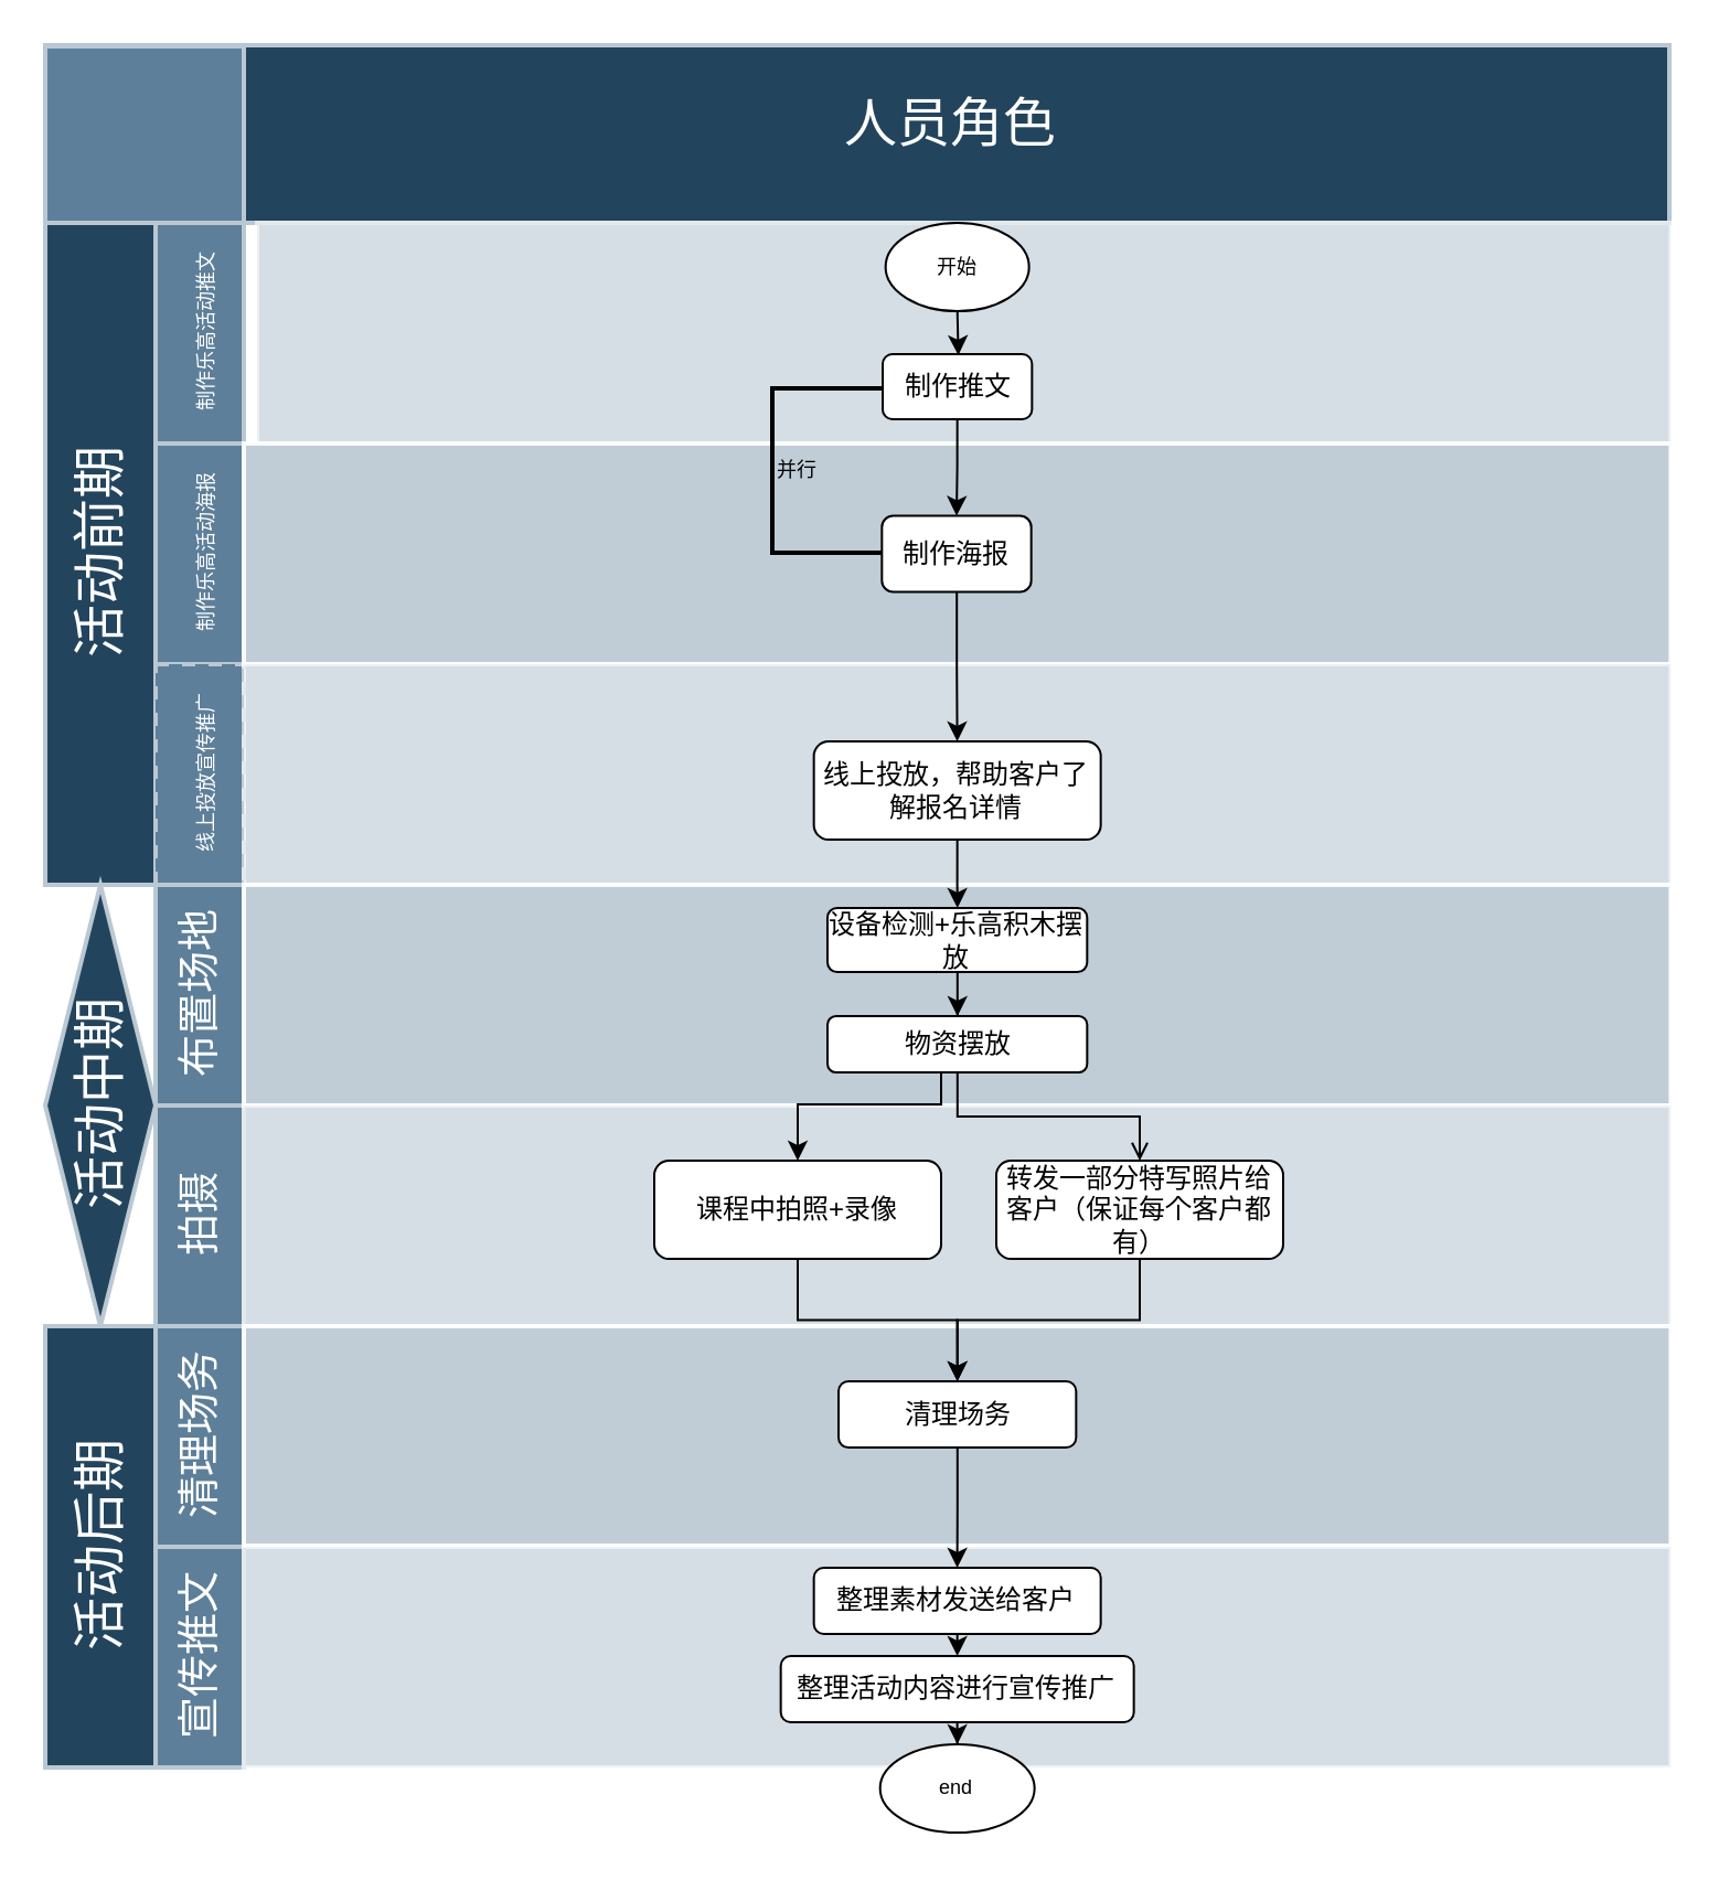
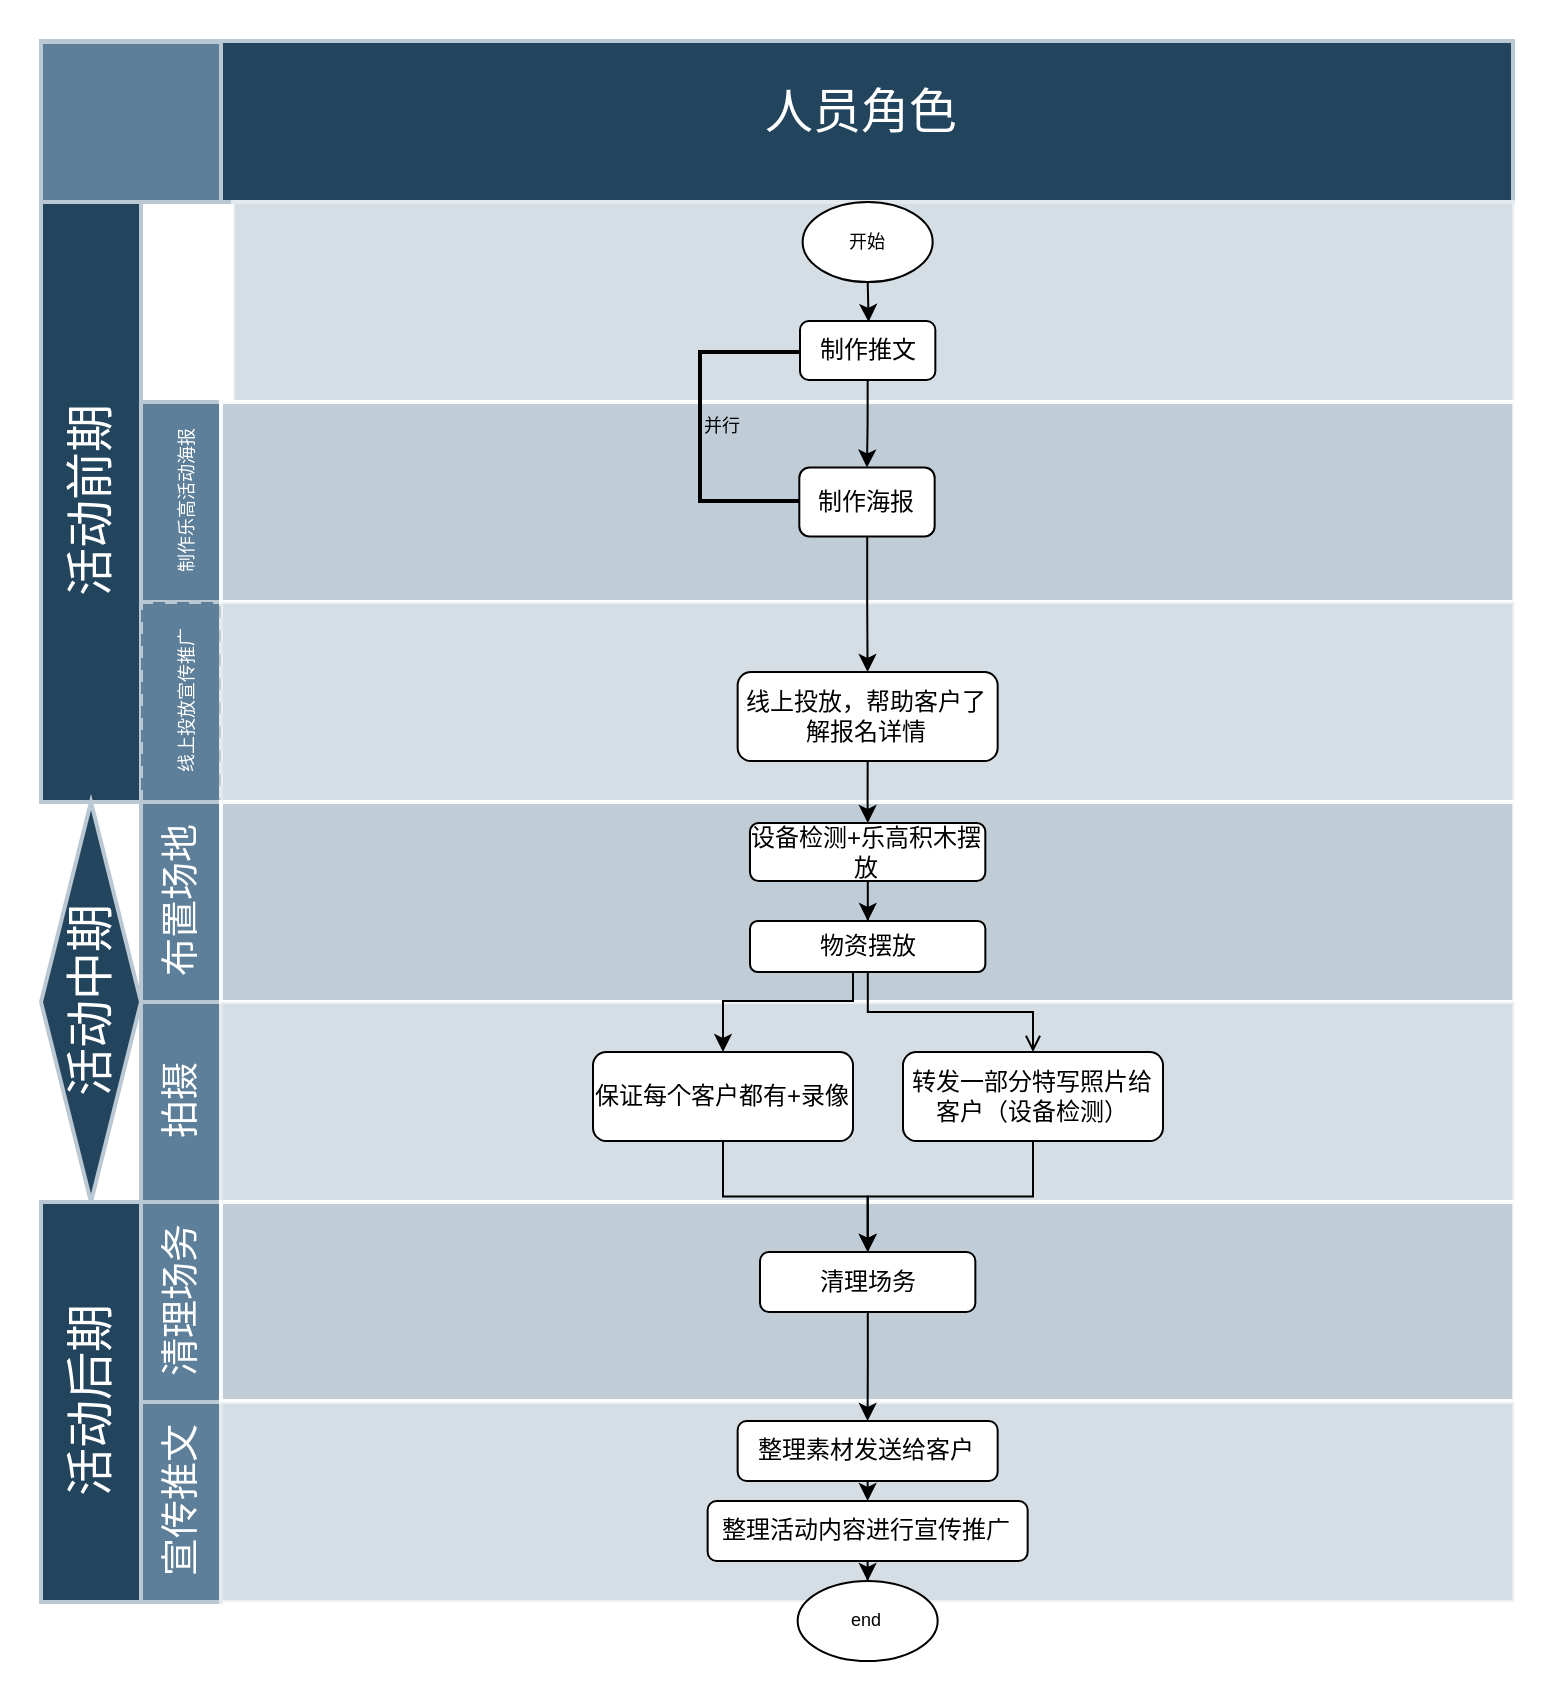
  <mxCell id="0" />
  <mxCell id="1" parent="0" />
  <mxCell id="2" value="人员角色" style="strokeColor=#BAC8D3;fillColor=#23445D;fontSize=24;strokeWidth=2;fontFamily=Helvetica;html=1;fontColor=#FFFFFF;fontStyle=0;spacingBottom=8;spacingRight=0;spacingLeft=83;" parent="1" vertex="1"><mxGeometry x="20" y="20" width="736" height="80.5" as="geometry" /></mxCell>
  <mxCell id="3" value="活动前期" style="strokeColor=#BAC8D3;fillColor=#23445D;fontSize=24;strokeWidth=2;horizontal=0;fontFamily=Helvetica;html=1;fontColor=#FFFFFF;fontStyle=0;movable=1;resizable=1;rotatable=1;deletable=1;editable=1;connectable=1;" parent="1" vertex="1"><mxGeometry x="20" y="100.5" width="50" height="300" as="geometry" /></mxCell>
- <mxCell id="4" value="&lt;font style=&quot;font-size: 9px;&quot;&gt;制作乐高活动推文&lt;/font&gt;" style="strokeColor=#BAC8D3;fillColor=#5d7f99;fontSize=19;strokeWidth=2;horizontal=0;fontFamily=Helvetica;html=1;labelBackgroundColor=none;fontColor=#FFFFFF;movable=1;resizable=1;rotatable=1;deletable=1;editable=1;connectable=1;" parent="1" vertex="1"><mxGeometry x="70" y="100.5" width="40" height="100" as="geometry" /></mxCell>
  <mxCell id="5" value="" style="strokeColor=#BAC8D3;fillColor=#5d7f99;fontSize=19;strokeWidth=2;fontFamily=Helvetica;html=1;labelBackgroundColor=none;fontColor=#FFFFFF;movable=1;resizable=1;rotatable=1;deletable=1;editable=1;connectable=1;" parent="1" vertex="1"><mxGeometry x="20" y="20.5" width="90" height="80" as="geometry" /></mxCell>
  <mxCell id="6" value="&lt;font style=&quot;font-size: 9px;&quot;&gt;制作乐高活动海报&lt;/font&gt;" style="strokeColor=#BAC8D3;fillColor=#5d7f99;fontSize=19;strokeWidth=2;horizontal=0;fontFamily=Helvetica;html=1;labelBackgroundColor=none;fontColor=#FFFFFF;movable=1;resizable=1;rotatable=1;deletable=1;editable=1;connectable=1;" parent="1" vertex="1"><mxGeometry x="70" y="200.5" width="40" height="100" as="geometry" /></mxCell>
  <mxCell id="7" value="&lt;font style=&quot;font-size: 9px;&quot;&gt;线上投放宣传推广&lt;/font&gt;" style="strokeColor=#BAC8D3;fillColor=#5d7f99;fontSize=19;strokeWidth=2;horizontal=0;fontFamily=Helvetica;html=1;labelBackgroundColor=none;fontColor=#FFFFFF;movable=1;resizable=1;rotatable=1;deletable=1;editable=1;connectable=1;dashed=1;" parent="1" vertex="1"><mxGeometry x="70" y="300.5" width="40" height="100" as="geometry" /></mxCell>
  <mxCell id="8" value="拍摄" style="strokeColor=#BAC8D3;fillColor=#5d7f99;fontSize=19;strokeWidth=2;horizontal=0;fontFamily=Helvetica;html=1;labelBackgroundColor=none;fontColor=#FFFFFF;movable=1;resizable=1;rotatable=1;deletable=1;editable=1;connectable=1;" parent="1" vertex="1"><mxGeometry x="70" y="500.5" width="40" height="100" as="geometry" /></mxCell>
  <mxCell id="9" value="布置场地" style="strokeColor=#BAC8D3;fillColor=#5d7f99;fontSize=19;strokeWidth=2;horizontal=0;fontFamily=Helvetica;html=1;labelBackgroundColor=none;fontColor=#FFFFFF;movable=1;resizable=1;rotatable=1;deletable=1;editable=1;connectable=1;" parent="1" vertex="1"><mxGeometry x="70" y="400.5" width="40" height="100" as="geometry" /></mxCell>
  <mxCell id="10" value="活动中期" style="rhombus;strokeColor=#BAC8D3;fillColor=#23445D;fontSize=24;strokeWidth=2;horizontal=0;fontFamily=Helvetica;html=1;fontColor=#FFFFFF;fontStyle=0;movable=1;resizable=1;rotatable=1;deletable=1;editable=1;connectable=1;" parent="1" vertex="1"><mxGeometry x="20" y="400.5" width="50" height="200" as="geometry" /></mxCell>
  <mxCell id="11" value="宣传推文" style="strokeColor=#BAC8D3;fillColor=#5d7f99;fontSize=19;strokeWidth=2;horizontal=0;fontFamily=Helvetica;html=1;labelBackgroundColor=none;fontColor=#FFFFFF;movable=1;resizable=1;rotatable=1;deletable=1;editable=1;connectable=1;" parent="1" vertex="1"><mxGeometry x="70" y="700.5" width="40" height="100" as="geometry" /></mxCell>
  <mxCell id="12" value="清理场务" style="strokeColor=#BAC8D3;fillColor=#5d7f99;fontSize=19;strokeWidth=2;horizontal=0;fontFamily=Helvetica;html=1;labelBackgroundColor=none;fontColor=#FFFFFF;movable=1;resizable=1;rotatable=1;deletable=1;editable=1;connectable=1;" parent="1" vertex="1"><mxGeometry x="70" y="600.5" width="40" height="100" as="geometry" /></mxCell>
  <mxCell id="13" value="活动后期" style="strokeColor=#BAC8D3;fillColor=#23445D;fontSize=24;strokeWidth=2;horizontal=0;fontFamily=Helvetica;html=1;fontColor=#FFFFFF;fontStyle=0;movable=1;resizable=1;rotatable=1;deletable=1;editable=1;connectable=1;" parent="1" vertex="1"><mxGeometry x="20" y="600.5" width="50" height="200" as="geometry" /></mxCell>
  <mxCell id="14" value="" style="strokeColor=#FFFFFF;fillColor=#BAC8D3;fontSize=18;strokeWidth=2;fontFamily=Helvetica;html=1;opacity=60;movable=1;resizable=1;rotatable=1;deletable=1;editable=1;connectable=1;" parent="1" vertex="1"><mxGeometry x="116" y="100.5" width="640.67" height="100" as="geometry" /></mxCell>
  <mxCell id="15" value="" style="strokeColor=#FFFFFF;fillColor=#BAC8D3;fontSize=18;strokeWidth=2;fontFamily=Helvetica;html=1;opacity=90;movable=1;resizable=1;rotatable=1;deletable=1;editable=1;connectable=1;" parent="1" vertex="1"><mxGeometry x="110" y="200.5" width="646.667" height="100" as="geometry" /></mxCell>
  <mxCell id="16" value="" style="strokeColor=#FFFFFF;fillColor=#BAC8D3;fontSize=18;strokeWidth=2;fontFamily=Helvetica;html=1;opacity=60;movable=1;resizable=1;rotatable=1;deletable=1;editable=1;connectable=1;" parent="1" vertex="1"><mxGeometry x="110" y="300.5" width="646.667" height="100" as="geometry" /></mxCell>
  <mxCell id="17" value="" style="strokeColor=#FFFFFF;fillColor=#BAC8D3;fontSize=18;strokeWidth=2;fontFamily=Helvetica;html=1;opacity=90;movable=1;resizable=1;rotatable=1;deletable=1;editable=1;connectable=1;" parent="1" vertex="1"><mxGeometry x="110" y="400.5" width="646.667" height="100" as="geometry" /></mxCell>
  <mxCell id="18" value="" style="strokeColor=#FFFFFF;fillColor=#BAC8D3;fontSize=18;strokeWidth=2;fontFamily=Helvetica;html=1;opacity=60;movable=1;resizable=1;rotatable=1;deletable=1;editable=1;connectable=1;" parent="1" vertex="1"><mxGeometry x="110" y="500.5" width="646.667" height="100" as="geometry" /></mxCell>
  <mxCell id="19" value="" style="strokeColor=#FFFFFF;fillColor=#BAC8D3;fontSize=18;strokeWidth=2;fontFamily=Helvetica;html=1;opacity=90;movable=1;resizable=1;rotatable=1;deletable=1;editable=1;connectable=1;" parent="1" vertex="1"><mxGeometry x="110" y="600.5" width="646.67" height="99.5" as="geometry" /></mxCell>
  <mxCell id="20" value="" style="strokeColor=#FFFFFF;fillColor=#BAC8D3;fontSize=18;strokeWidth=2;fontFamily=Helvetica;html=1;opacity=60;movable=1;resizable=1;rotatable=1;deletable=1;editable=1;connectable=1;" parent="1" vertex="1"><mxGeometry x="110" y="700.5" width="646.667" height="100" as="geometry" /></mxCell>
  <mxCell id="21" value="" style="group;movable=1;resizable=1;rotatable=1;deletable=1;editable=1;connectable=1;" parent="1" vertex="1" connectable="0"><mxGeometry x="110" y="60.5" width="646.667" height="40" as="geometry" /></mxCell>
  <mxCell id="22" style="edgeStyle=orthogonalEdgeStyle;rounded=0;orthogonalLoop=1;jettySize=auto;html=1;exitX=0.5;exitY=1;exitDx=0;exitDy=0;fontSize=9;" edge="1" parent="1" target="24"><mxGeometry relative="1" as="geometry"><mxPoint x="433.33" y="139.5" as="sourcePoint" /></mxGeometry></mxCell>
  <mxCell id="23" style="edgeStyle=orthogonalEdgeStyle;rounded=0;orthogonalLoop=1;jettySize=auto;html=1;exitX=0.5;exitY=1;exitDx=0;exitDy=0;entryX=0.5;entryY=0;entryDx=0;entryDy=0;fontSize=9;" edge="1" parent="1" source="24" target="26"><mxGeometry relative="1" as="geometry" /></mxCell>
  <mxCell id="24" value="制作推文" style="rounded=1;whiteSpace=wrap;html=1;movable=1;resizable=1;rotatable=1;deletable=1;editable=1;connectable=1;" vertex="1" parent="1"><mxGeometry x="399.5" y="160" width="67.67" height="29.5" as="geometry" /></mxCell>
  <mxCell id="25" style="edgeStyle=orthogonalEdgeStyle;rounded=0;orthogonalLoop=1;jettySize=auto;html=1;fontSize=9;" edge="1" parent="1" source="26" target="28"><mxGeometry relative="1" as="geometry" /></mxCell>
  <mxCell id="26" value="制作海报" style="rounded=1;whiteSpace=wrap;html=1;movable=1;resizable=1;rotatable=1;deletable=1;editable=1;connectable=1;" vertex="1" parent="1"><mxGeometry x="399.16" y="233.25" width="67.67" height="34.5" as="geometry" /></mxCell>
  <mxCell id="27" style="edgeStyle=orthogonalEdgeStyle;rounded=0;orthogonalLoop=1;jettySize=auto;html=1;exitX=0.5;exitY=1;exitDx=0;exitDy=0;fontSize=9;" edge="1" parent="1" source="28" target="32"><mxGeometry relative="1" as="geometry" /></mxCell>
  <mxCell id="28" value="线上投放，帮助客户了解报名详情" style="rounded=1;whiteSpace=wrap;html=1;movable=1;resizable=1;rotatable=1;deletable=1;editable=1;connectable=1;" vertex="1" parent="1"><mxGeometry x="368.33" y="335.5" width="130" height="44.5" as="geometry" /></mxCell>
  <mxCell id="29" style="edgeStyle=orthogonalEdgeStyle;rounded=0;orthogonalLoop=1;jettySize=auto;html=1;fontSize=9;" edge="1" parent="1" source="30" target="37"><mxGeometry relative="1" as="geometry" /></mxCell>
- <mxCell id="30" value="课程中拍照+录像" style="rounded=1;whiteSpace=wrap;html=1;movable=1;resizable=1;rotatable=1;deletable=1;editable=1;connectable=1;" vertex="1" parent="1"><mxGeometry x="296" y="525.5" width="130" height="44.5" as="geometry" /></mxCell>
+ <mxCell id="30" value="保证每个客户都有+录像" style="rounded=1;whiteSpace=wrap;html=1;movable=1;resizable=1;rotatable=1;deletable=1;editable=1;connectable=1;" vertex="1" parent="1"><mxGeometry x="296" y="525.5" width="130" height="44.5" as="geometry" /></mxCell>
  <mxCell id="31" value="" style="edgeStyle=orthogonalEdgeStyle;rounded=0;orthogonalLoop=1;jettySize=auto;html=1;fontSize=9;" edge="1" parent="1" source="32" target="35"><mxGeometry relative="1" as="geometry" /></mxCell>
  <mxCell id="32" value="设备检测+乐高积木摆放" style="rounded=1;whiteSpace=wrap;html=1;movable=1;resizable=1;rotatable=1;deletable=1;editable=1;connectable=1;" vertex="1" parent="1"><mxGeometry x="374.49" y="411" width="117.67" height="29" as="geometry" /></mxCell>
  <mxCell id="33" style="edgeStyle=orthogonalEdgeStyle;rounded=0;orthogonalLoop=1;jettySize=auto;html=1;exitX=0.5;exitY=1;exitDx=0;exitDy=0;fontSize=9;" edge="1" parent="1" source="35" target="30"><mxGeometry relative="1" as="geometry"><Array as="points"><mxPoint x="426" y="485" /><mxPoint x="426" y="500" /><mxPoint x="361" y="500" /></Array></mxGeometry></mxCell>
  <mxCell id="34" value="" style="edgeStyle=orthogonalEdgeStyle;rounded=0;orthogonalLoop=1;jettySize=auto;html=1;fontSize=9;endArrow=open;" edge="1" parent="1" source="35" target="46"><mxGeometry relative="1" as="geometry" /></mxCell>
  <mxCell id="35" value="物资摆放" style="rounded=1;whiteSpace=wrap;html=1;movable=1;resizable=1;rotatable=1;deletable=1;editable=1;connectable=1;" vertex="1" parent="1"><mxGeometry x="374.5" y="460" width="117.67" height="25.5" as="geometry" /></mxCell>
  <mxCell id="36" value="" style="edgeStyle=orthogonalEdgeStyle;rounded=0;orthogonalLoop=1;jettySize=auto;html=1;fontSize=9;" edge="1" parent="1" source="37" target="39"><mxGeometry relative="1" as="geometry" /></mxCell>
  <mxCell id="37" value="清理场务" style="rounded=1;whiteSpace=wrap;html=1;movable=1;resizable=1;rotatable=1;deletable=1;editable=1;connectable=1;" vertex="1" parent="1"><mxGeometry x="379.5" y="625.5" width="107.67" height="30" as="geometry" /></mxCell>
  <mxCell id="38" style="edgeStyle=orthogonalEdgeStyle;rounded=0;orthogonalLoop=1;jettySize=auto;html=1;exitX=0.5;exitY=1;exitDx=0;exitDy=0;entryX=0.5;entryY=0;entryDx=0;entryDy=0;fontSize=9;" edge="1" parent="1" source="39" target="41"><mxGeometry relative="1" as="geometry" /></mxCell>
  <mxCell id="39" value="整理素材发送给客户" style="rounded=1;whiteSpace=wrap;html=1;movable=1;resizable=1;rotatable=1;deletable=1;editable=1;connectable=1;" vertex="1" parent="1"><mxGeometry x="368.33" y="710" width="130" height="30" as="geometry" /></mxCell>
  <mxCell id="40" value="" style="edgeStyle=orthogonalEdgeStyle;rounded=0;orthogonalLoop=1;jettySize=auto;html=1;fontSize=9;" edge="1" parent="1" source="41" target="43"><mxGeometry relative="1" as="geometry" /></mxCell>
  <mxCell id="41" value="整理活动内容进行宣传推广" style="rounded=1;whiteSpace=wrap;html=1;movable=1;resizable=1;rotatable=1;deletable=1;editable=1;connectable=1;" vertex="1" parent="1"><mxGeometry x="353.33" y="750" width="160" height="30" as="geometry" /></mxCell>
  <mxCell id="42" value="并行" style="strokeWidth=2;html=1;shape=mxgraph.flowchart.annotation_1;align=left;pointerEvents=1;fontSize=9;" vertex="1" parent="1"><mxGeometry x="349.5" y="175.5" width="50" height="74.5" as="geometry" /></mxCell>
  <mxCell id="43" value="end" style="ellipse;whiteSpace=wrap;html=1;fontSize=9;" vertex="1" parent="1"><mxGeometry x="398.33" y="790" width="70" height="40" as="geometry" /></mxCell>
  <mxCell id="44" value="开始" style="ellipse;whiteSpace=wrap;html=1;fontSize=9;" vertex="1" parent="1"><mxGeometry x="400.83" y="100.5" width="65" height="40" as="geometry" /></mxCell>
  <mxCell id="45" style="edgeStyle=orthogonalEdgeStyle;rounded=0;orthogonalLoop=1;jettySize=auto;html=1;entryX=0.5;entryY=0;entryDx=0;entryDy=0;fontSize=9;" edge="1" parent="1" source="46" target="37"><mxGeometry relative="1" as="geometry" /></mxCell>
- <mxCell id="46" value="转发一部分特写照片给客户（保证每个客户都有）" style="rounded=1;whiteSpace=wrap;html=1;movable=1;resizable=1;rotatable=1;deletable=1;editable=1;connectable=1;" vertex="1" parent="1"><mxGeometry x="451" y="525.5" width="130" height="44.5" as="geometry" /></mxCell>
+ <mxCell id="46" value="转发一部分特写照片给客户（设备检测）" style="rounded=1;whiteSpace=wrap;html=1;movable=1;resizable=1;rotatable=1;deletable=1;editable=1;connectable=1;" vertex="1" parent="1"><mxGeometry x="451" y="525.5" width="130" height="44.5" as="geometry" /></mxCell>
